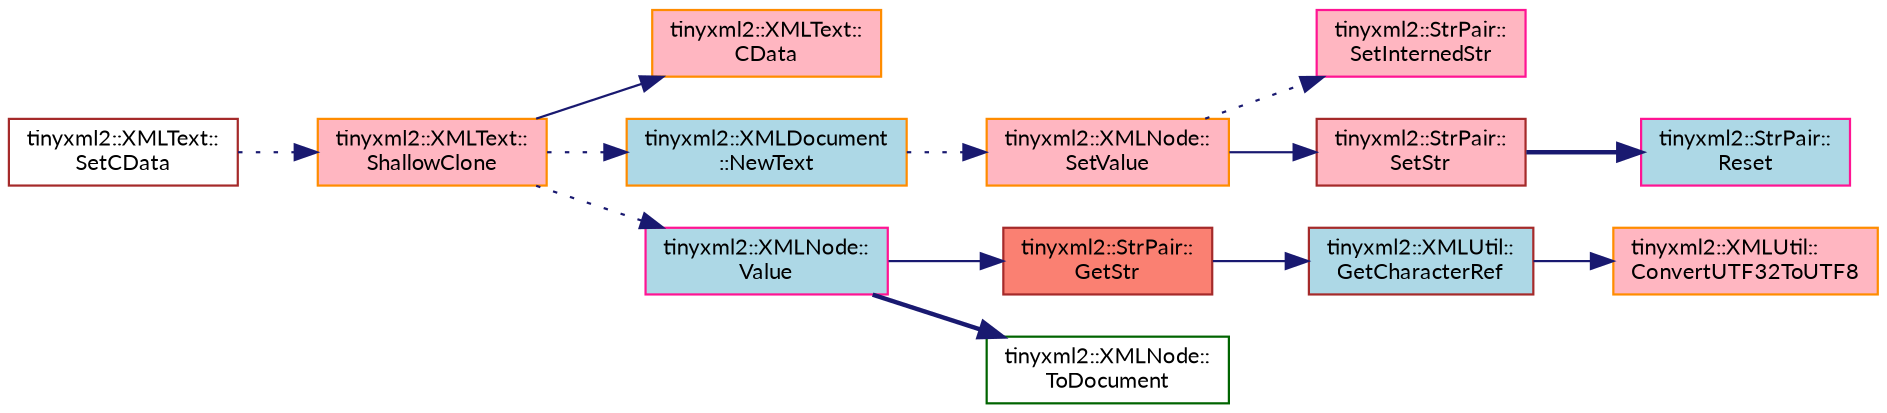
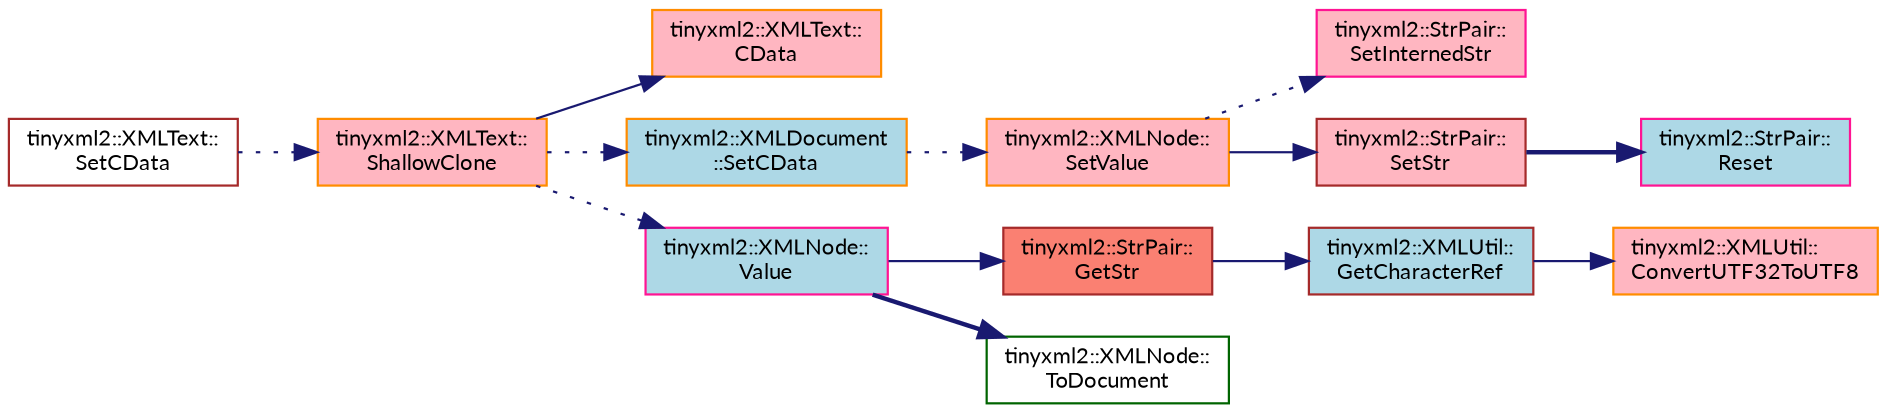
  digraph {
    fontname=Lato
    rankdir=LR
    node [color=darkorange fillcolor=lightpink fontname=Lato fontsize=10 shape=record style=filled]
    edge [color=midnightblue fontname=Lato fontsize=10 labelfontname=Helvetica labelfontsize=10 style=solid]
    n1 [fontcolor=black height=0.2 label="tinyxml2::XMLText::\lShallowClone" width=0.4]
    n2 [height=0.2 label="tinyxml2::XMLText::\lCData" width=0.4]
-   n3 [fillcolor=lightblue height=0.2 label="tinyxml2::XMLDocument\l::NewText" width=0.4]
+   n3 [fillcolor=lightblue height=0.2 label="tinyxml2::XMLDocument\l::SetCData" width=0.4]
    n4 [color=deeppink fillcolor=lightblue height=0.2 label="tinyxml2::XMLNode::\lValue" width=0.4]
    n5 [height=0.2 label="tinyxml2::XMLNode::\lSetValue" width=0.4]
    n6 [color=brown fillcolor=white height=0.2 label="tinyxml2::XMLText::\lSetCData" width=0.4]
    n7 [color=brown fillcolor=salmon height=0.2 label="tinyxml2::StrPair::\lGetStr" width=0.4]
    n8 [color=darkgreen fillcolor=white height=0.2 label="tinyxml2::XMLNode::\lToDocument" width=0.4]
    n9 [color=deeppink height=0.2 label="tinyxml2::StrPair::\lSetInternedStr" width=0.4]
    n10 [color=brown height=0.2 label="tinyxml2::StrPair::\lSetStr" width=0.4]
    n11 [color=deeppink fillcolor=lightblue height=0.2 label="tinyxml2::StrPair::\lReset" width=0.4]
    n12 [color=brown fillcolor=lightblue height=0.2 label="tinyxml2::XMLUtil::\lGetCharacterRef" width=0.4]
    n13 [height=0.2 label="tinyxml2::XMLUtil::\lConvertUTF32ToUTF8" width=0.4]
    n1 -> n2
    n1 -> n3 [style=dotted]
    n1 -> n4 [style=dotted]
    n3 -> n5 [style=dotted]
    n4 -> n7
    n4 -> n8 [style=bold]
    n5 -> n9 [style=dotted]
    n5 -> n10
    n6 -> n1 [style=dotted]
    n7 -> n12
    n10 -> n11 [style=bold]
    n12 -> n13
  }
